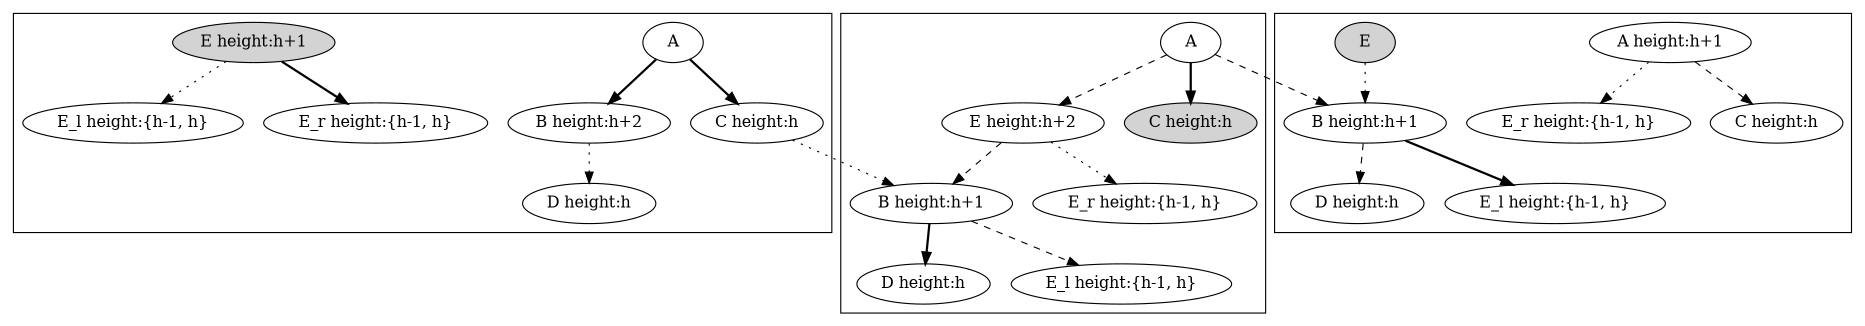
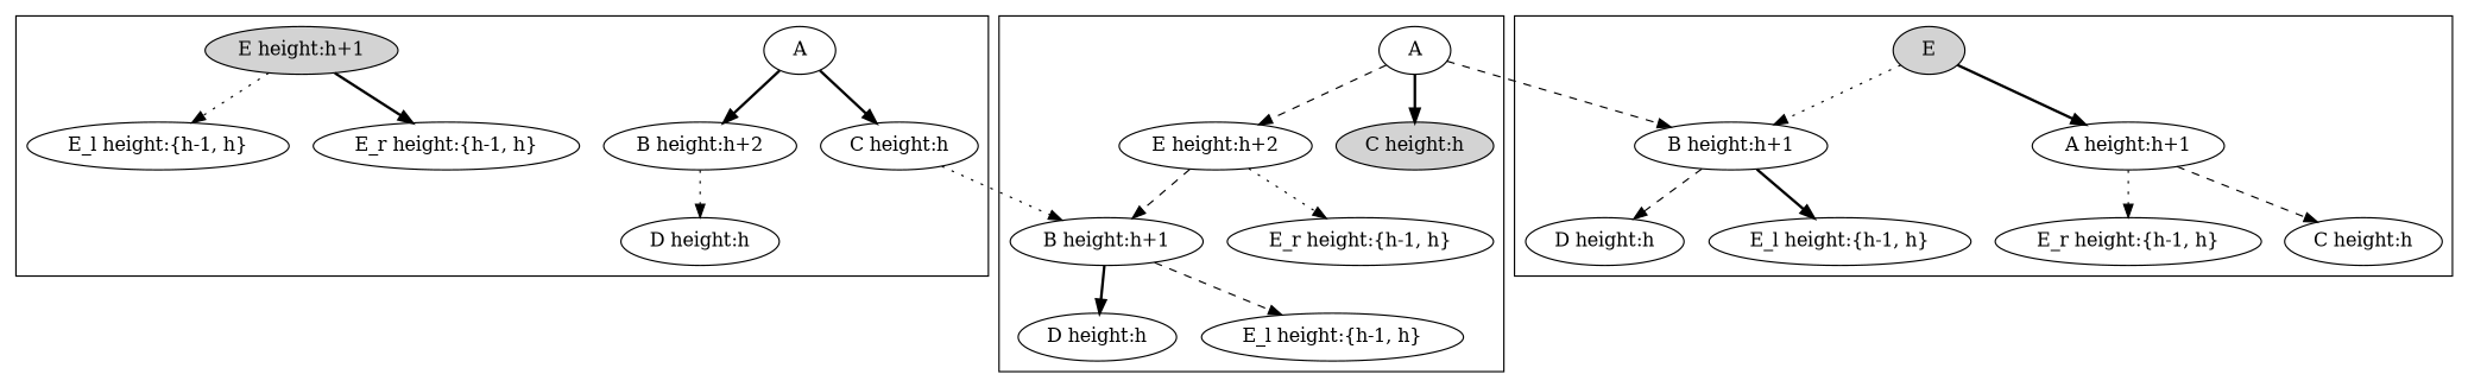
  digraph {
    compound=true
    fontname=Verdana
    fontsize=10
    edge [style=bold]
    n1 [label=A]
    n2 [label="B height:h+2"]
    n3 [label="C height:h"]
    n4 [label="D height:h"]
    n5 [label="E height:h+1" style=filled]
    n6 [label="E_l height:{h-1, h}"]
    n7 [label="E_r height:{h-1, h}"]
    n8 [label=A]
    n9 [label="E height:h+2"]
    n10 [label="C height:h" style=filled]
    n11 [label="B height:h+1"]
    n12 [label="D height:h"]
    n13 [label="E_l height:{h-1, h}"]
    n14 [label="E_r height:{h-1, h}"]
    n15 [label=E style=filled]
    n16 [label="B height:h+1"]
    n17 [label="A height:h+1"]
    n18 [label="D height:h"]
    n19 [label="E_l height:{h-1, h}"]
    n20 [label="E_r height:{h-1, h}"]
    n21 [label="C height:h"]
    subgraph cluster_1 {
      n1
      n2
      n3
      n4
      n5
      n6
      n7
    }
    subgraph cluster_2 {
      n8
      n9
      n10
      n11
      n12
      n13
      n14
    }
    subgraph cluster_3 {
      n15
      n16
      n17
      n18
      n19
      n20
      n21
    }
    n1 -> n2
    n1 -> n3
    n2 -> n4 [style=dotted]
    n3 -> n11 [style=dotted]
    n5 -> n6 [style=dotted]
    n5 -> n7
    n8 -> n9 [style=dashed]
    n8 -> n10
    n8 -> n16 [style=dashed]
    n9 -> n11 [style=dashed]
    n9 -> n14 [style=dotted]
    n11 -> n12
    n11 -> n13 [style=dashed]
    n15 -> n16 [style=dotted]
+   n15 -> n17
    n16 -> n18 [style=dashed]
    n16 -> n19
    n17 -> n20 [style=dotted]
    n17 -> n21 [style=dashed]
  }
